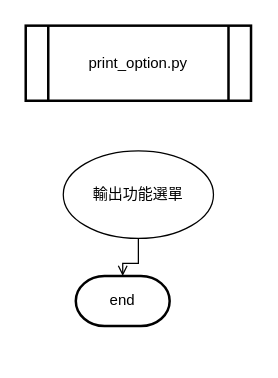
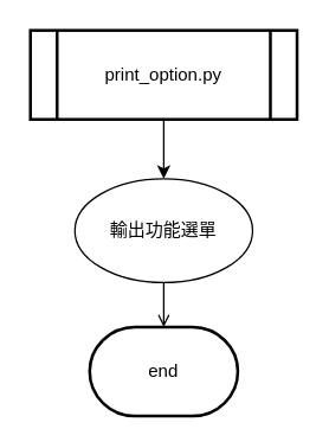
  <mxCell id="0" />
  <mxCell id="1" parent="0" />
+ <mxCell id="2" value="" style="edgeStyle=orthogonalEdgeStyle;rounded=0;orthogonalLoop=1;jettySize=auto;html=1;" edge="1" parent="1" source="3" target="5"><mxGeometry relative="1" as="geometry" /></mxCell>
  <mxCell id="3" value="&lt;font style=&quot;vertical-align: inherit;&quot;&gt;&lt;font style=&quot;vertical-align: inherit;&quot;&gt;&lt;font style=&quot;vertical-align: inherit;&quot;&gt;&lt;font style=&quot;vertical-align: inherit;&quot;&gt;&lt;font style=&quot;vertical-align: inherit;&quot;&gt;&lt;font style=&quot;vertical-align: inherit;&quot;&gt;print_option.py&lt;/font&gt;&lt;/font&gt;&lt;/font&gt;&lt;/font&gt;&lt;/font&gt;&lt;/font&gt;" style="shape=process;whiteSpace=wrap;html=1;backgroundOutline=1;strokeWidth=2;" vertex="1" parent="1"><mxGeometry x="20" y="20" width="180" height="60" as="geometry" /></mxCell>
  <mxCell id="4" value="" style="edgeStyle=orthogonalEdgeStyle;rounded=0;orthogonalLoop=1;jettySize=auto;html=1;endArrow=open;" edge="1" parent="1" source="5" target="6"><mxGeometry relative="1" as="geometry" /></mxCell>
  <mxCell id="5" value="&lt;font style=&quot;vertical-align: inherit;&quot;&gt;&lt;font style=&quot;vertical-align: inherit;&quot;&gt;&lt;font style=&quot;vertical-align: inherit;&quot;&gt;&lt;font style=&quot;vertical-align: inherit;&quot;&gt;&lt;font style=&quot;vertical-align: inherit;&quot;&gt;&lt;font style=&quot;vertical-align: inherit;&quot;&gt;輸出功能選單&lt;/font&gt;&lt;/font&gt;&lt;/font&gt;&lt;/font&gt;&lt;/font&gt;&lt;/font&gt;" style="ellipse;whiteSpace=wrap;html=1;" vertex="1" parent="1"><mxGeometry x="50" y="120" width="120" height="70" as="geometry" /></mxCell>
- <mxCell id="6" value="&lt;font style=&quot;vertical-align: inherit;&quot;&gt;&lt;font style=&quot;vertical-align: inherit;&quot;&gt;end&lt;/font&gt;&lt;/font&gt;" style="strokeWidth=2;html=1;shape=mxgraph.flowchart.terminator;whiteSpace=wrap;" vertex="1" parent="1"><mxGeometry x="60" y="220" width="75" height="40" as="geometry" /></mxCell>
+ <mxCell id="6" value="&lt;font style=&quot;vertical-align: inherit;&quot;&gt;&lt;font style=&quot;vertical-align: inherit;&quot;&gt;end&lt;/font&gt;&lt;/font&gt;" style="strokeWidth=2;html=1;shape=mxgraph.flowchart.terminator;whiteSpace=wrap;" vertex="1" parent="1"><mxGeometry x="60" y="220" width="100" height="60" as="geometry" /></mxCell>
